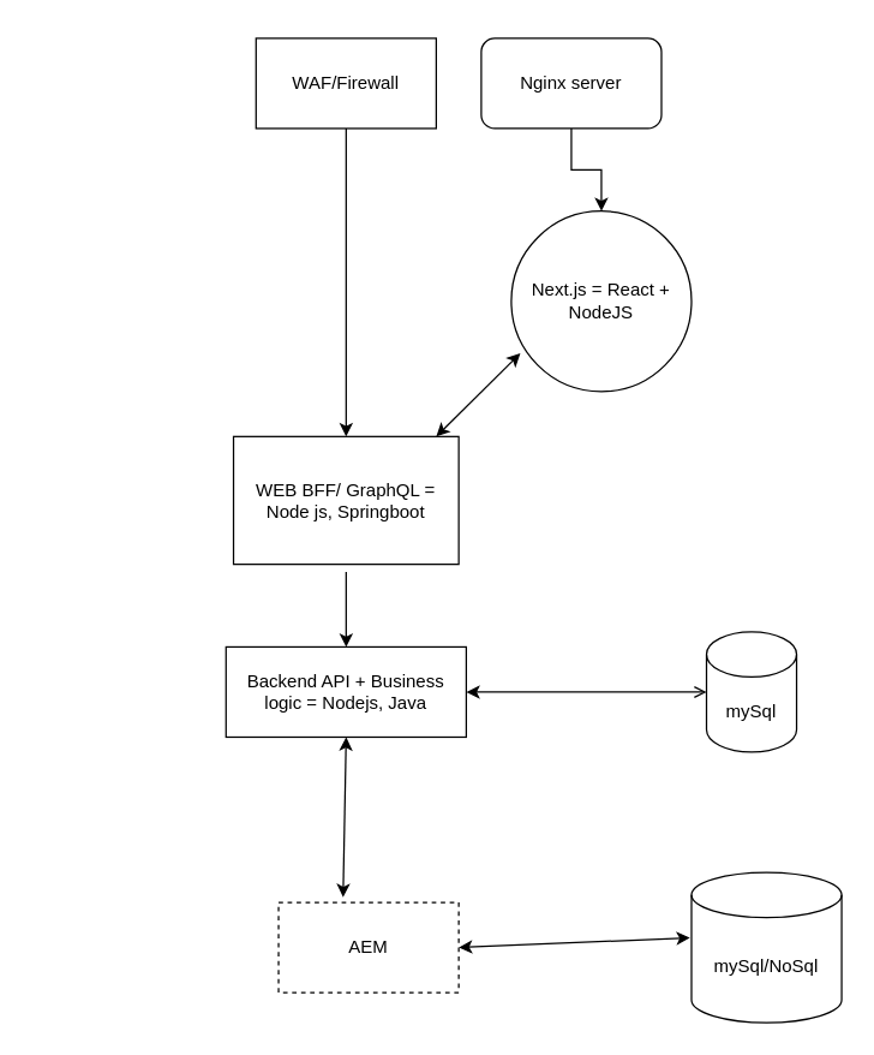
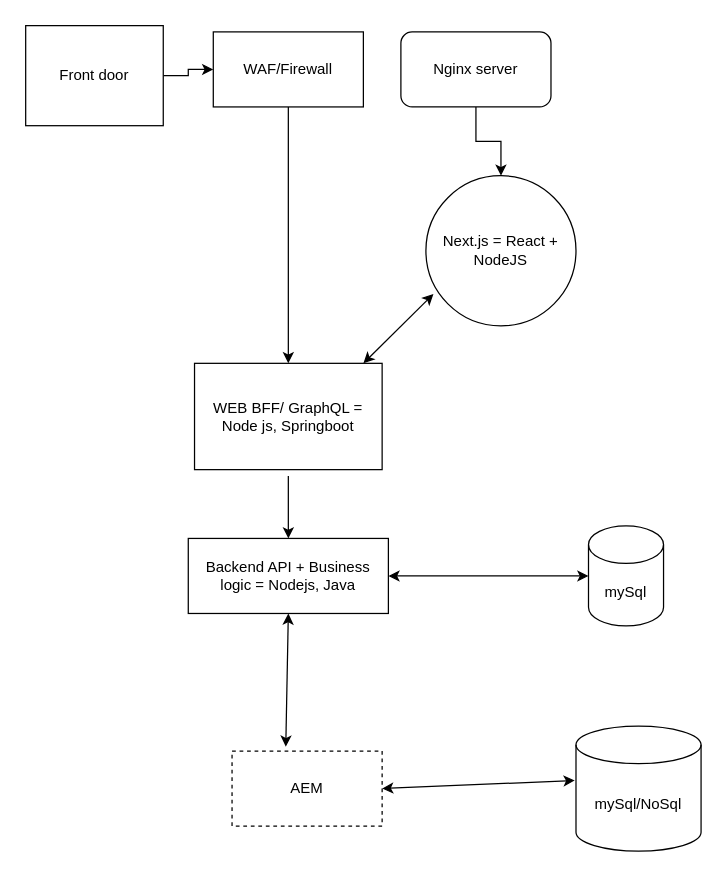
  <mxCell id="0" />
  <mxCell id="1" parent="0" />
+ <mxCell id="2" value="" style="edgeStyle=orthogonalEdgeStyle;rounded=0;orthogonalLoop=1;jettySize=auto;html=1;" edge="1" parent="1" source="3" target="7"><mxGeometry relative="1" as="geometry" /></mxCell>
+ <mxCell id="3" value="Front door" style="rounded=0;whiteSpace=wrap;html=1;" vertex="1" parent="1"><mxGeometry x="20" y="20" width="110" height="80" as="geometry" /></mxCell>
  <mxCell id="4" value="" style="edgeStyle=orthogonalEdgeStyle;rounded=0;orthogonalLoop=1;jettySize=auto;html=1;" edge="1" parent="1" source="5" target="8"><mxGeometry relative="1" as="geometry" /></mxCell>
  <mxCell id="5" value="Nginx server" style="rounded=1;whiteSpace=wrap;html=1;" vertex="1" parent="1"><mxGeometry x="320" y="25" width="120" height="60" as="geometry" /></mxCell>
  <mxCell id="6" value="" style="edgeStyle=orthogonalEdgeStyle;rounded=0;orthogonalLoop=1;jettySize=auto;html=1;" edge="1" parent="1" source="7" target="9"><mxGeometry relative="1" as="geometry" /></mxCell>
  <mxCell id="7" value="WAF/Firewall" style="rounded=0;whiteSpace=wrap;html=1;" vertex="1" parent="1"><mxGeometry x="170" y="25" width="120" height="60" as="geometry" /></mxCell>
  <mxCell id="8" value="Next.js = React + NodeJS" style="ellipse;whiteSpace=wrap;html=1;aspect=fixed;" vertex="1" parent="1"><mxGeometry x="340" y="140" width="120" height="120" as="geometry" /></mxCell>
  <mxCell id="9" value="WEB BFF/ GraphQL = Node js, Springboot" style="rounded=0;whiteSpace=wrap;html=1;" vertex="1" parent="1"><mxGeometry x="155" y="290" width="150" height="85" as="geometry" /></mxCell>
  <mxCell id="10" value="Backend API + Business logic = Nodejs, Java" style="rounded=0;whiteSpace=wrap;html=1;" vertex="1" parent="1"><mxGeometry x="150" y="430" width="160" height="60" as="geometry" /></mxCell>
  <mxCell id="11" value="" style="endArrow=classic;html=1;rounded=0;" edge="1" parent="1" target="10"><mxGeometry width="50" height="50" relative="1" as="geometry"><mxPoint x="230" y="380" as="sourcePoint" /><mxPoint x="310" y="360" as="targetPoint" /></mxGeometry></mxCell>
  <mxCell id="12" value="mySql" style="shape=cylinder3;whiteSpace=wrap;html=1;boundedLbl=1;backgroundOutline=1;size=15;" vertex="1" parent="1"><mxGeometry x="470" y="420" width="60" height="80" as="geometry" /></mxCell>
  <mxCell id="13" value="mySql/NoSql" style="shape=cylinder3;whiteSpace=wrap;html=1;boundedLbl=1;backgroundOutline=1;size=15;" vertex="1" parent="1"><mxGeometry x="460" y="580" width="100" height="100" as="geometry" /></mxCell>
  <mxCell id="14" value="" style="endArrow=classic;html=1;rounded=0;" edge="1" parent="1" target="10"><mxGeometry width="50" height="50" relative="1" as="geometry"><mxPoint x="260" y="490" as="sourcePoint" /><mxPoint x="310" y="440" as="targetPoint" /></mxGeometry></mxCell>
- <mxCell id="15" value="" style="endArrow=open;startArrow=classic;html=1;rounded=0;entryX=0;entryY=0.5;entryDx=0;entryDy=0;entryPerimeter=0;exitX=1;exitY=0.5;exitDx=0;exitDy=0;" edge="1" parent="1" source="10" target="12"><mxGeometry width="50" height="50" relative="1" as="geometry"><mxPoint x="270" y="490" as="sourcePoint" /><mxPoint x="310" y="440" as="targetPoint" /></mxGeometry></mxCell>
+ <mxCell id="15" value="" style="endArrow=classic;startArrow=classic;html=1;rounded=0;entryX=0;entryY=0.5;entryDx=0;entryDy=0;entryPerimeter=0;exitX=1;exitY=0.5;exitDx=0;exitDy=0;" edge="1" parent="1" source="10" target="12"><mxGeometry width="50" height="50" relative="1" as="geometry"><mxPoint x="270" y="490" as="sourcePoint" /><mxPoint x="310" y="440" as="targetPoint" /></mxGeometry></mxCell>
  <mxCell id="16" value="AEM" style="rounded=0;whiteSpace=wrap;html=1;dashed=1;" vertex="1" parent="1"><mxGeometry x="185" y="600" width="120" height="60" as="geometry" /></mxCell>
  <mxCell id="17" value="" style="endArrow=classic;startArrow=classic;html=1;rounded=0;entryX=-0.01;entryY=0.435;entryDx=0;entryDy=0;entryPerimeter=0;exitX=1;exitY=0.5;exitDx=0;exitDy=0;" edge="1" parent="1" source="16" target="13"><mxGeometry width="50" height="50" relative="1" as="geometry"><mxPoint x="260" y="490" as="sourcePoint" /><mxPoint x="310" y="440" as="targetPoint" /></mxGeometry></mxCell>
  <mxCell id="18" value="" style="endArrow=classic;startArrow=classic;html=1;rounded=0;entryX=0.5;entryY=1;entryDx=0;entryDy=0;exitX=0.358;exitY=-0.058;exitDx=0;exitDy=0;exitPerimeter=0;" edge="1" parent="1" source="16" target="10"><mxGeometry width="50" height="50" relative="1" as="geometry"><mxPoint x="235" y="600" as="sourcePoint" /><mxPoint x="285" y="550" as="targetPoint" /></mxGeometry></mxCell>
  <mxCell id="19" value="" style="endArrow=classic;startArrow=classic;html=1;rounded=0;entryX=0.05;entryY=0.788;entryDx=0;entryDy=0;entryPerimeter=0;" edge="1" parent="1" target="8"><mxGeometry width="50" height="50" relative="1" as="geometry"><mxPoint x="290" y="290" as="sourcePoint" /><mxPoint x="340" y="240" as="targetPoint" /></mxGeometry></mxCell>
